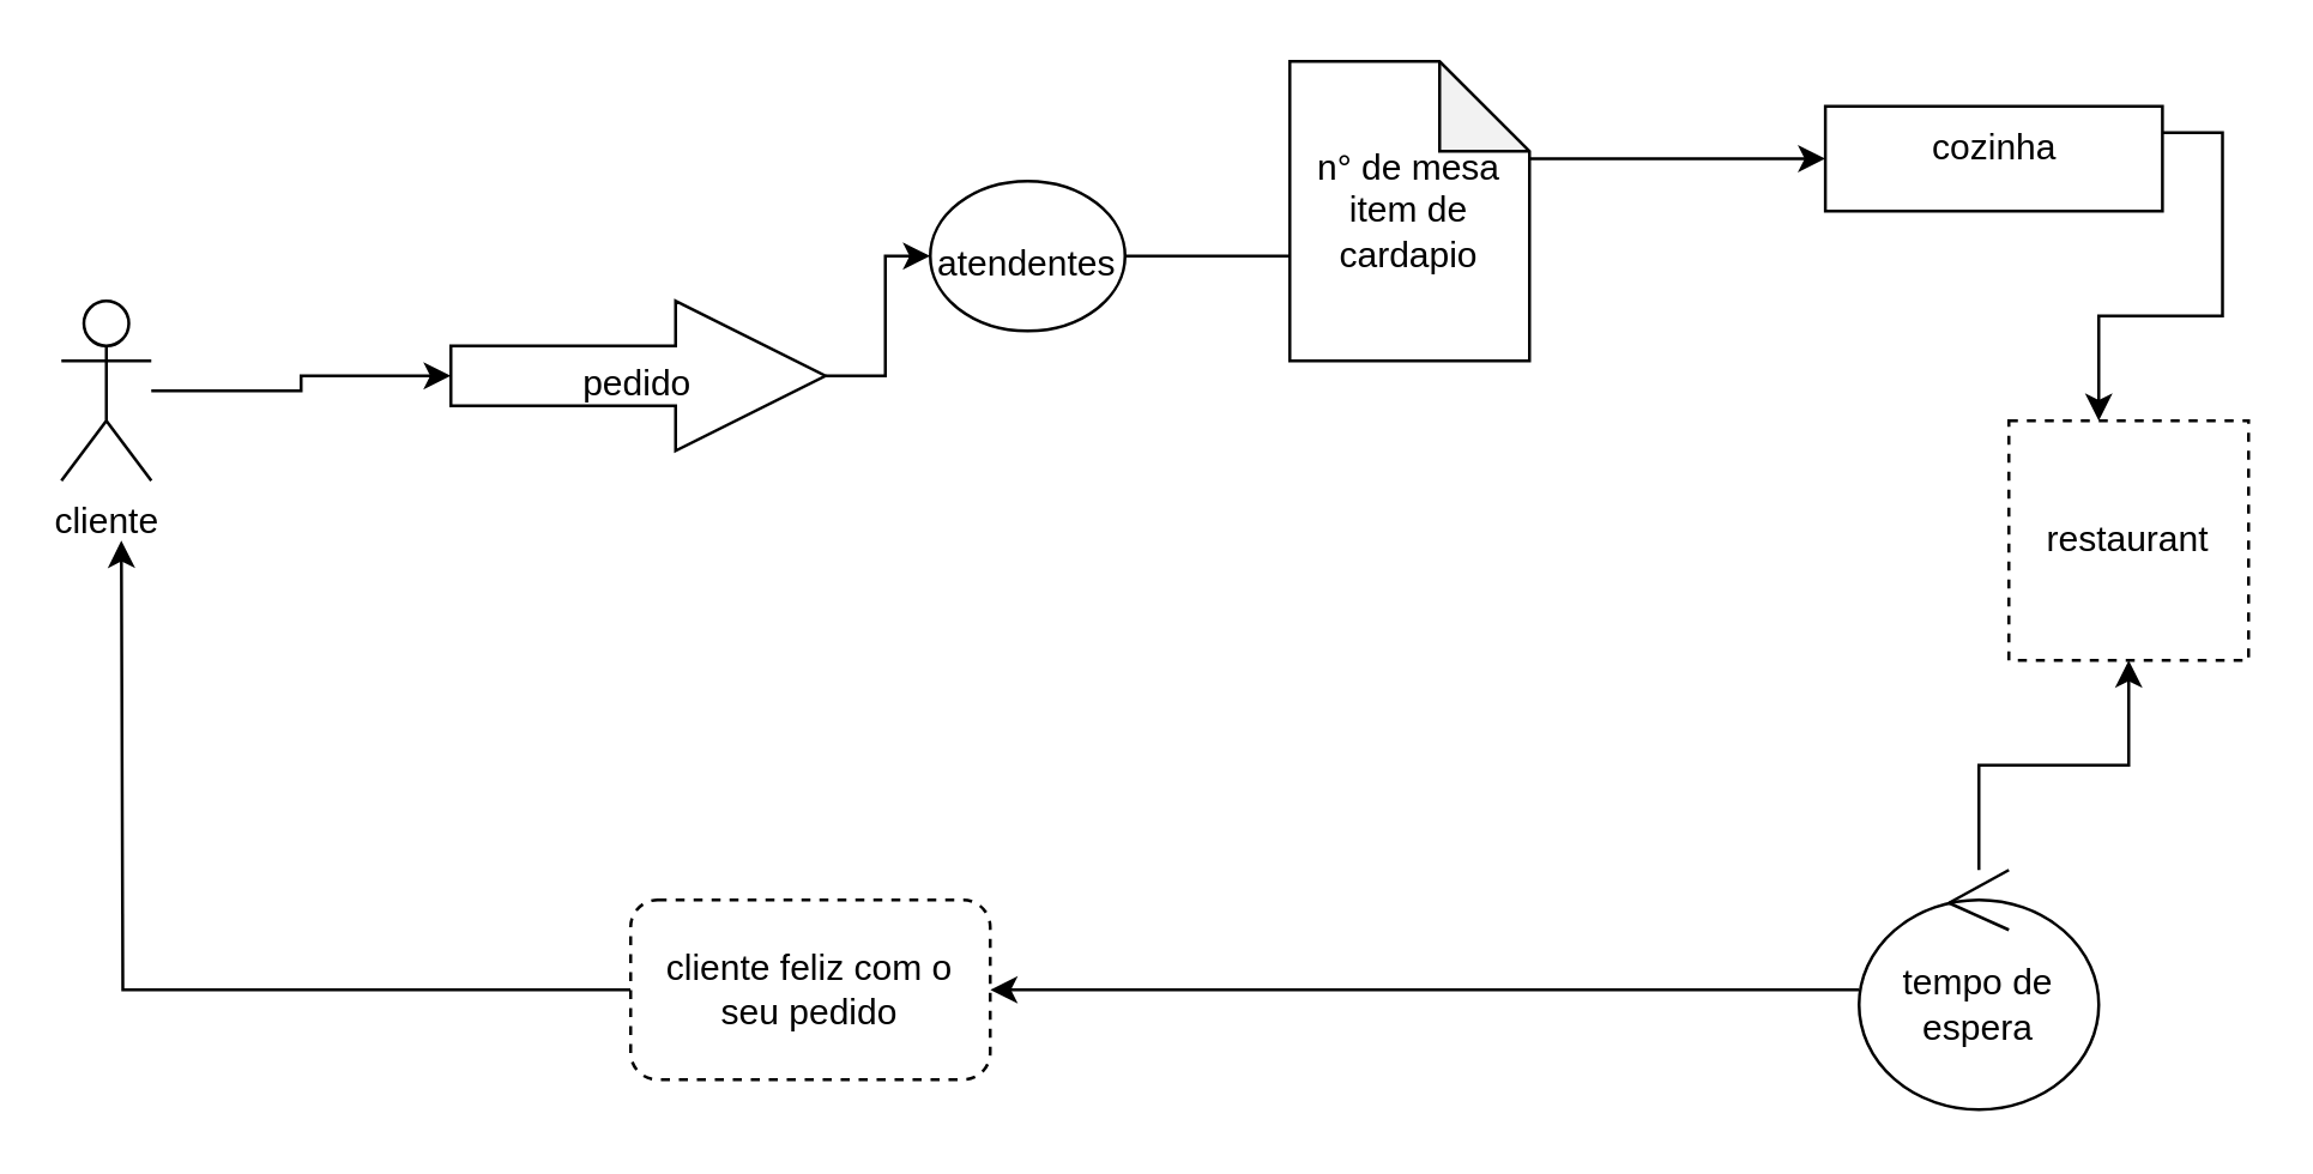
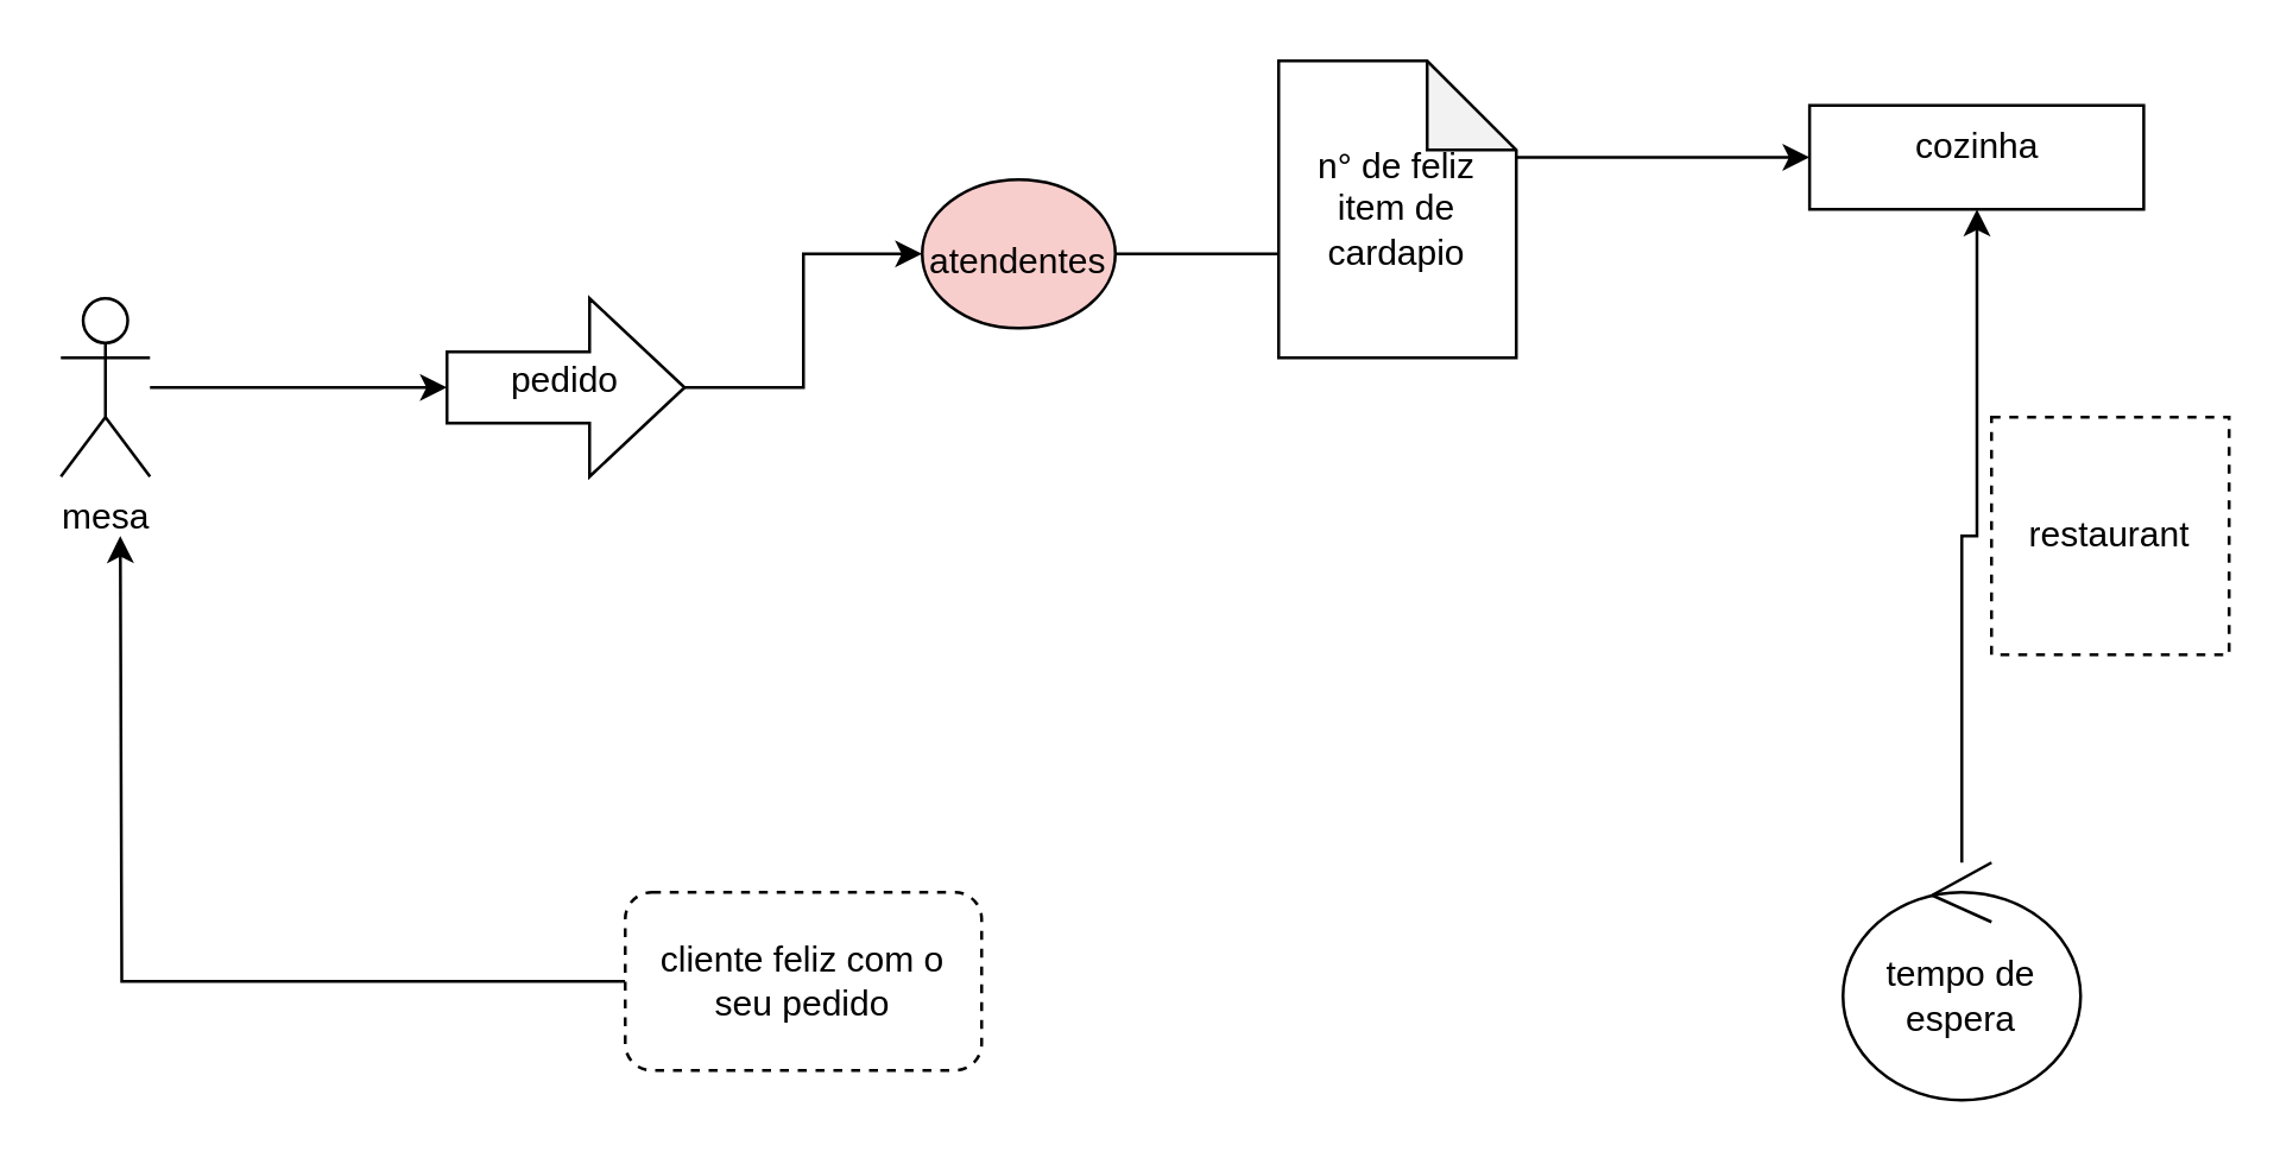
  <mxCell id="0" />
  <mxCell id="1" parent="0" />
  <mxCell id="2" value="" style="edgeStyle=orthogonalEdgeStyle;rounded=0;orthogonalLoop=1;jettySize=auto;html=1;" edge="1" parent="1" source="3" target="6"><mxGeometry relative="1" as="geometry" /></mxCell>
- <mxCell id="3" value="cliente" style="shape=umlActor;verticalLabelPosition=bottom;verticalAlign=top;html=1;outlineConnect=0;" vertex="1" parent="1"><mxGeometry x="20" y="100" width="30" height="60" as="geometry" /></mxCell>
+ <mxCell id="3" value="mesa" style="shape=umlActor;verticalLabelPosition=bottom;verticalAlign=top;html=1;outlineConnect=0;" vertex="1" parent="1"><mxGeometry x="20" y="100" width="30" height="60" as="geometry" /></mxCell>
  <mxCell id="4" value="restaurant" style="whiteSpace=wrap;html=1;aspect=fixed;dashed=1;" vertex="1" parent="1"><mxGeometry x="670" y="140" width="80" height="80" as="geometry" /></mxCell>
  <mxCell id="5" value="" style="edgeStyle=orthogonalEdgeStyle;rounded=0;orthogonalLoop=1;jettySize=auto;html=1;" edge="1" parent="1" source="6" target="8"><mxGeometry relative="1" as="geometry" /></mxCell>
- <mxCell id="6" value="&lt;br&gt;pedido" style="shape=singleArrow;whiteSpace=wrap;html=1;arrowWidth=0.4;arrowSize=0.4;verticalAlign=top;" vertex="1" parent="1"><mxGeometry x="150" y="100" width="125" height="50" as="geometry" /></mxCell>
+ <mxCell id="6" value="&lt;br&gt;pedido" style="shape=singleArrow;whiteSpace=wrap;html=1;arrowWidth=0.4;arrowSize=0.4;verticalAlign=top;" vertex="1" parent="1"><mxGeometry x="150" y="100" width="80" height="60" as="geometry" /></mxCell>
  <mxCell id="7" value="" style="edgeStyle=orthogonalEdgeStyle;rounded=0;orthogonalLoop=1;jettySize=auto;html=1;" edge="1" parent="1" source="8" target="10"><mxGeometry relative="1" as="geometry" /></mxCell>
- <mxCell id="8" value="&lt;br&gt;atendentes" style="ellipse;whiteSpace=wrap;html=1;verticalAlign=top;" vertex="1" parent="1"><mxGeometry x="310" y="60" width="65" height="50" as="geometry" /></mxCell>
- <mxCell id="9" style="edgeStyle=orthogonalEdgeStyle;rounded=0;orthogonalLoop=1;jettySize=auto;html=1;exitX=1;exitY=0.25;exitDx=0;exitDy=0;entryX=0.375;entryY=0;entryDx=0;entryDy=0;entryPerimeter=0;" edge="1" parent="1" source="10" target="4"><mxGeometry relative="1" as="geometry" /></mxCell>
+ <mxCell id="8" value="&lt;br&gt;atendentes" style="ellipse;whiteSpace=wrap;html=1;verticalAlign=top;fillColor=#f8cecc;" vertex="1" parent="1"><mxGeometry x="310" y="60" width="65" height="50" as="geometry" /></mxCell>
  <mxCell id="10" value="cozinha" style="whiteSpace=wrap;html=1;verticalAlign=top;" vertex="1" parent="1"><mxGeometry x="608.75" y="35" width="112.5" height="35" as="geometry" /></mxCell>
- <mxCell id="11" value="" style="edgeStyle=orthogonalEdgeStyle;rounded=0;orthogonalLoop=1;jettySize=auto;html=1;" edge="1" parent="1" source="13" target="4"><mxGeometry relative="1" as="geometry" /></mxCell>
- <mxCell id="12" value="" style="edgeStyle=orthogonalEdgeStyle;rounded=0;orthogonalLoop=1;jettySize=auto;html=1;" edge="1" parent="1" source="13" target="16"><mxGeometry relative="1" as="geometry" /></mxCell>
+ <mxCell id="11" value="" style="edgeStyle=orthogonalEdgeStyle;rounded=0;orthogonalLoop=1;jettySize=auto;html=1;" edge="1" parent="1" source="13" target="10"><mxGeometry relative="1" as="geometry" /></mxCell>
  <mxCell id="13" value="tempo de&lt;br&gt;espera" style="ellipse;shape=umlControl;whiteSpace=wrap;html=1;" vertex="1" parent="1"><mxGeometry x="620" y="290" width="80" height="80" as="geometry" /></mxCell>
- <mxCell id="14" value="n° de mesa&lt;br&gt;item de cardapio" style="shape=note;whiteSpace=wrap;html=1;backgroundOutline=1;darkOpacity=0.05;" vertex="1" parent="1"><mxGeometry x="430" y="20" width="80" height="100" as="geometry" /></mxCell>
+ <mxCell id="14" value="n° de feliz&lt;br&gt;item de cardapio" style="shape=note;whiteSpace=wrap;html=1;backgroundOutline=1;darkOpacity=0.05;" vertex="1" parent="1"><mxGeometry x="430" y="20" width="80" height="100" as="geometry" /></mxCell>
  <mxCell id="15" style="edgeStyle=orthogonalEdgeStyle;rounded=0;orthogonalLoop=1;jettySize=auto;html=1;" edge="1" parent="1" source="16"><mxGeometry relative="1" as="geometry"><mxPoint x="40" y="180" as="targetPoint" /></mxGeometry></mxCell>
  <mxCell id="16" value="cliente feliz com o seu pedido" style="rounded=1;whiteSpace=wrap;html=1;dashed=1;" vertex="1" parent="1"><mxGeometry x="210" y="300" width="120" height="60" as="geometry" /></mxCell>
